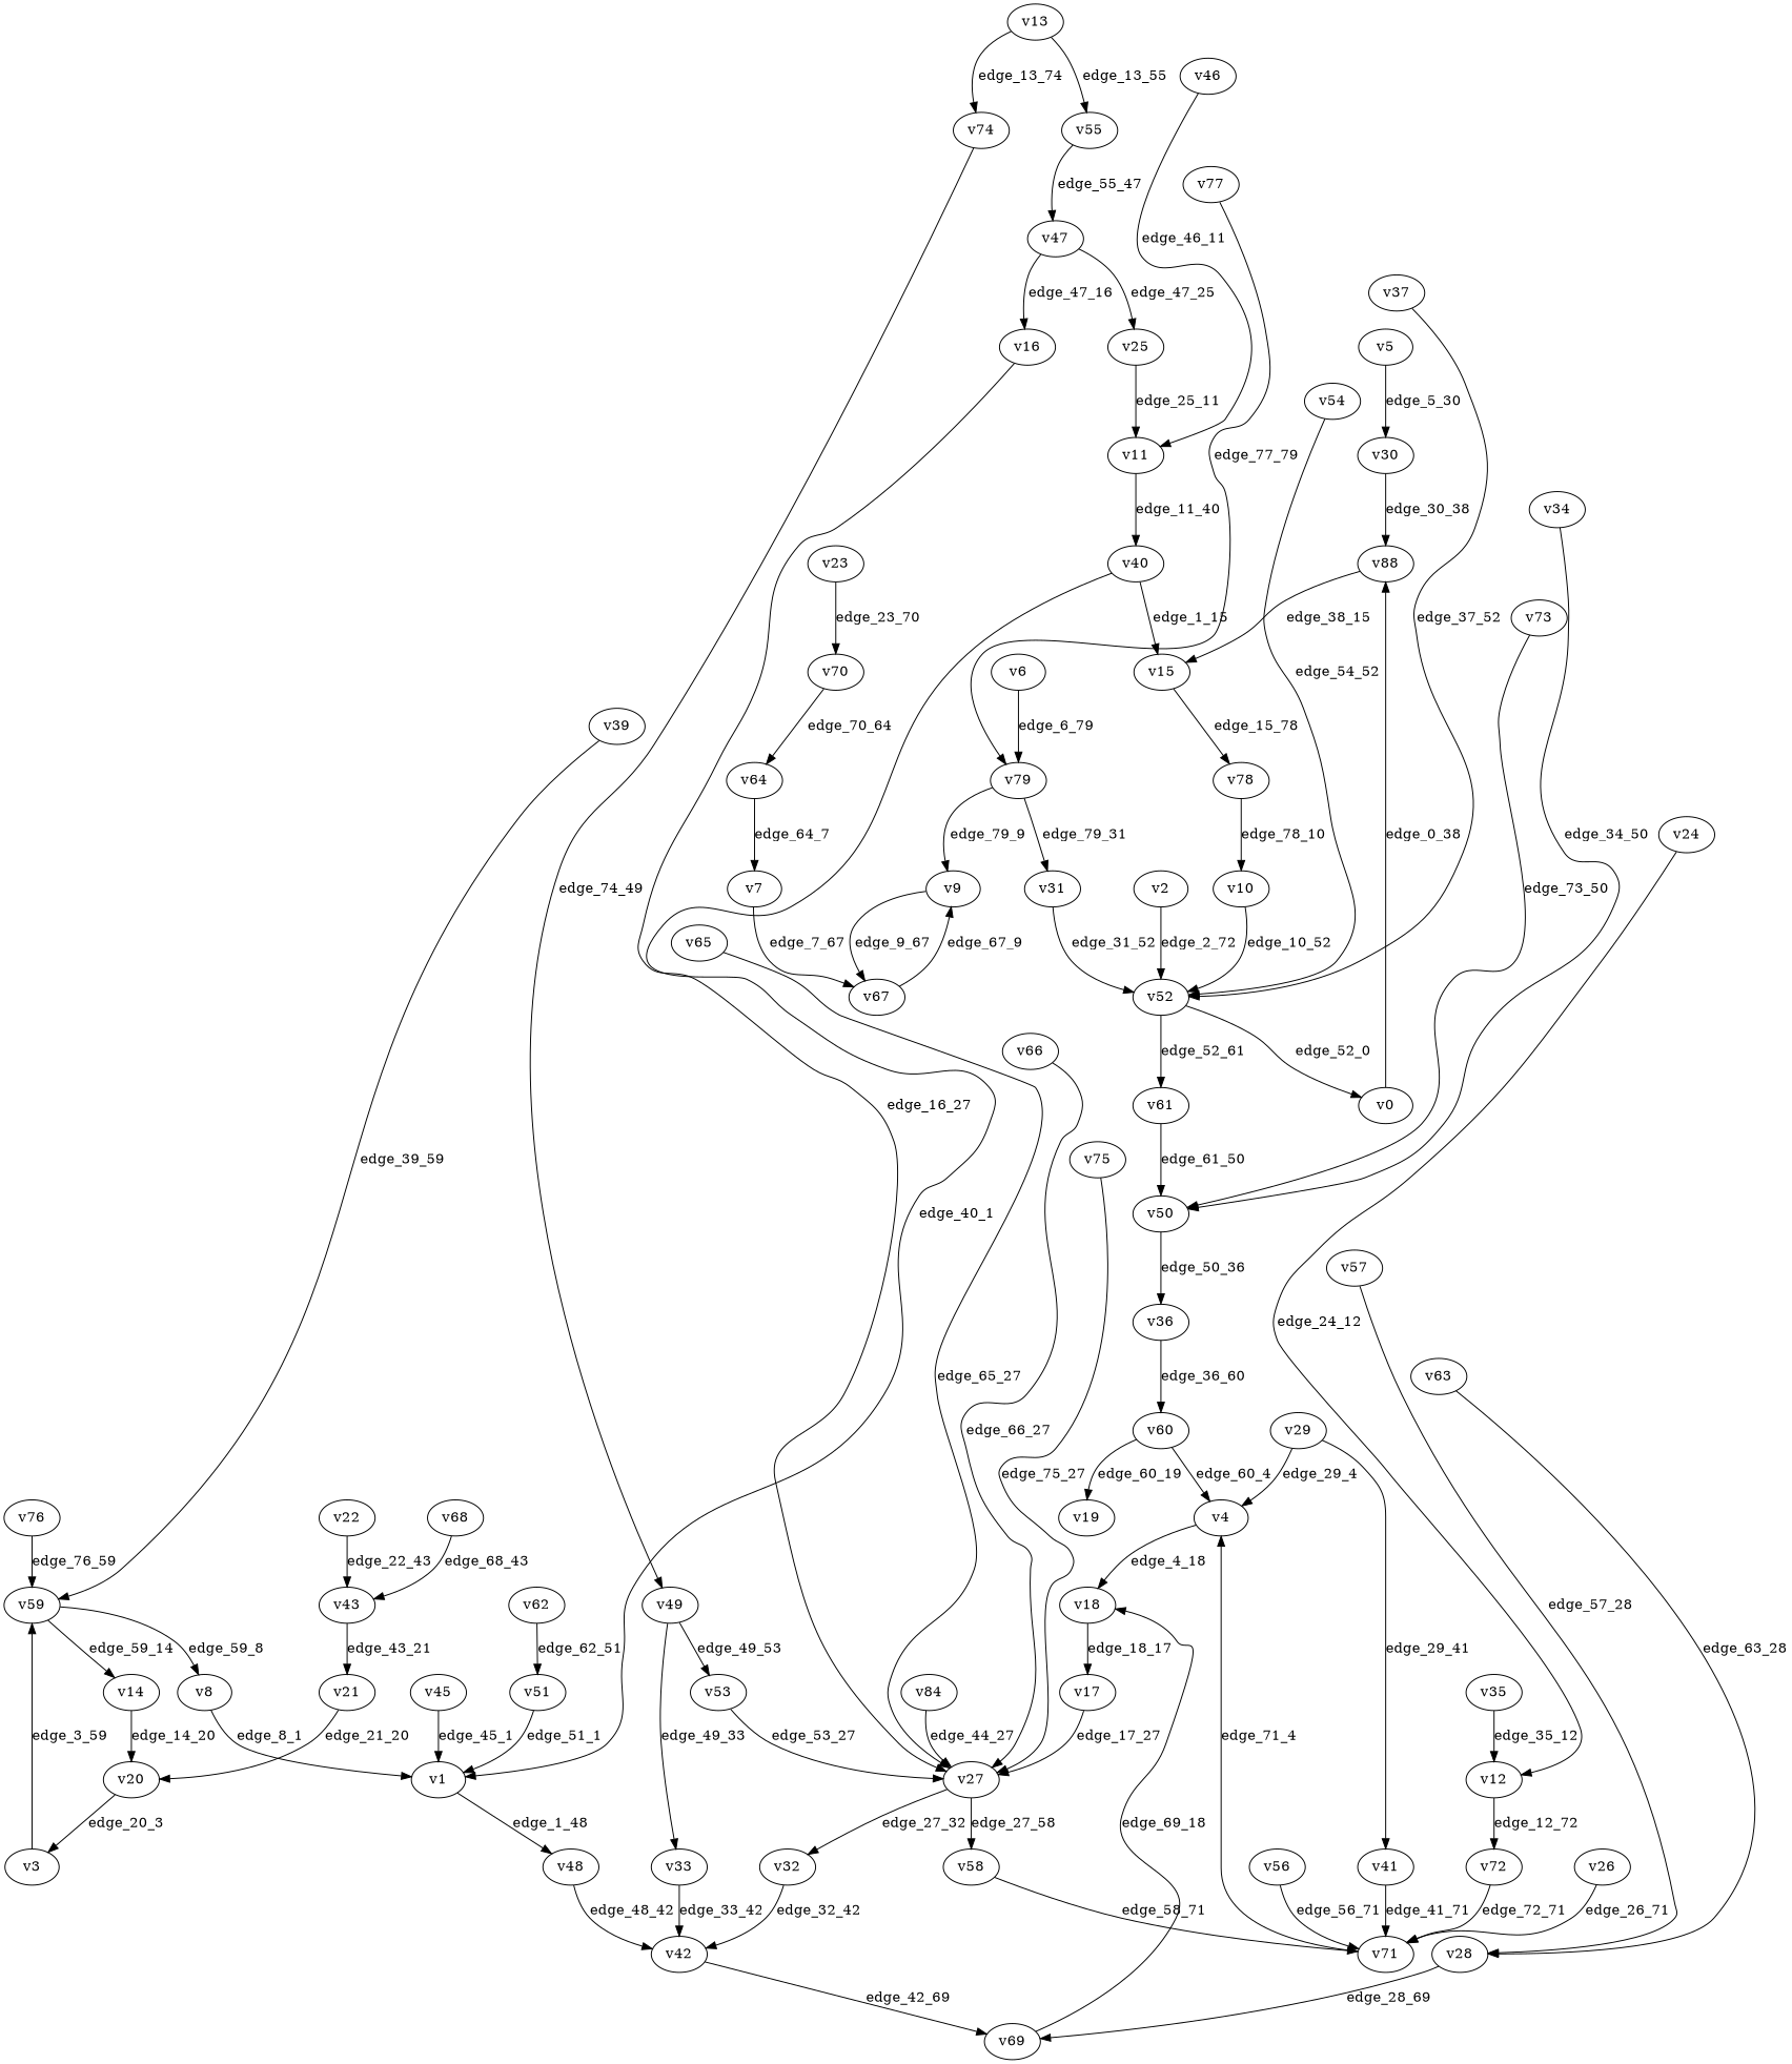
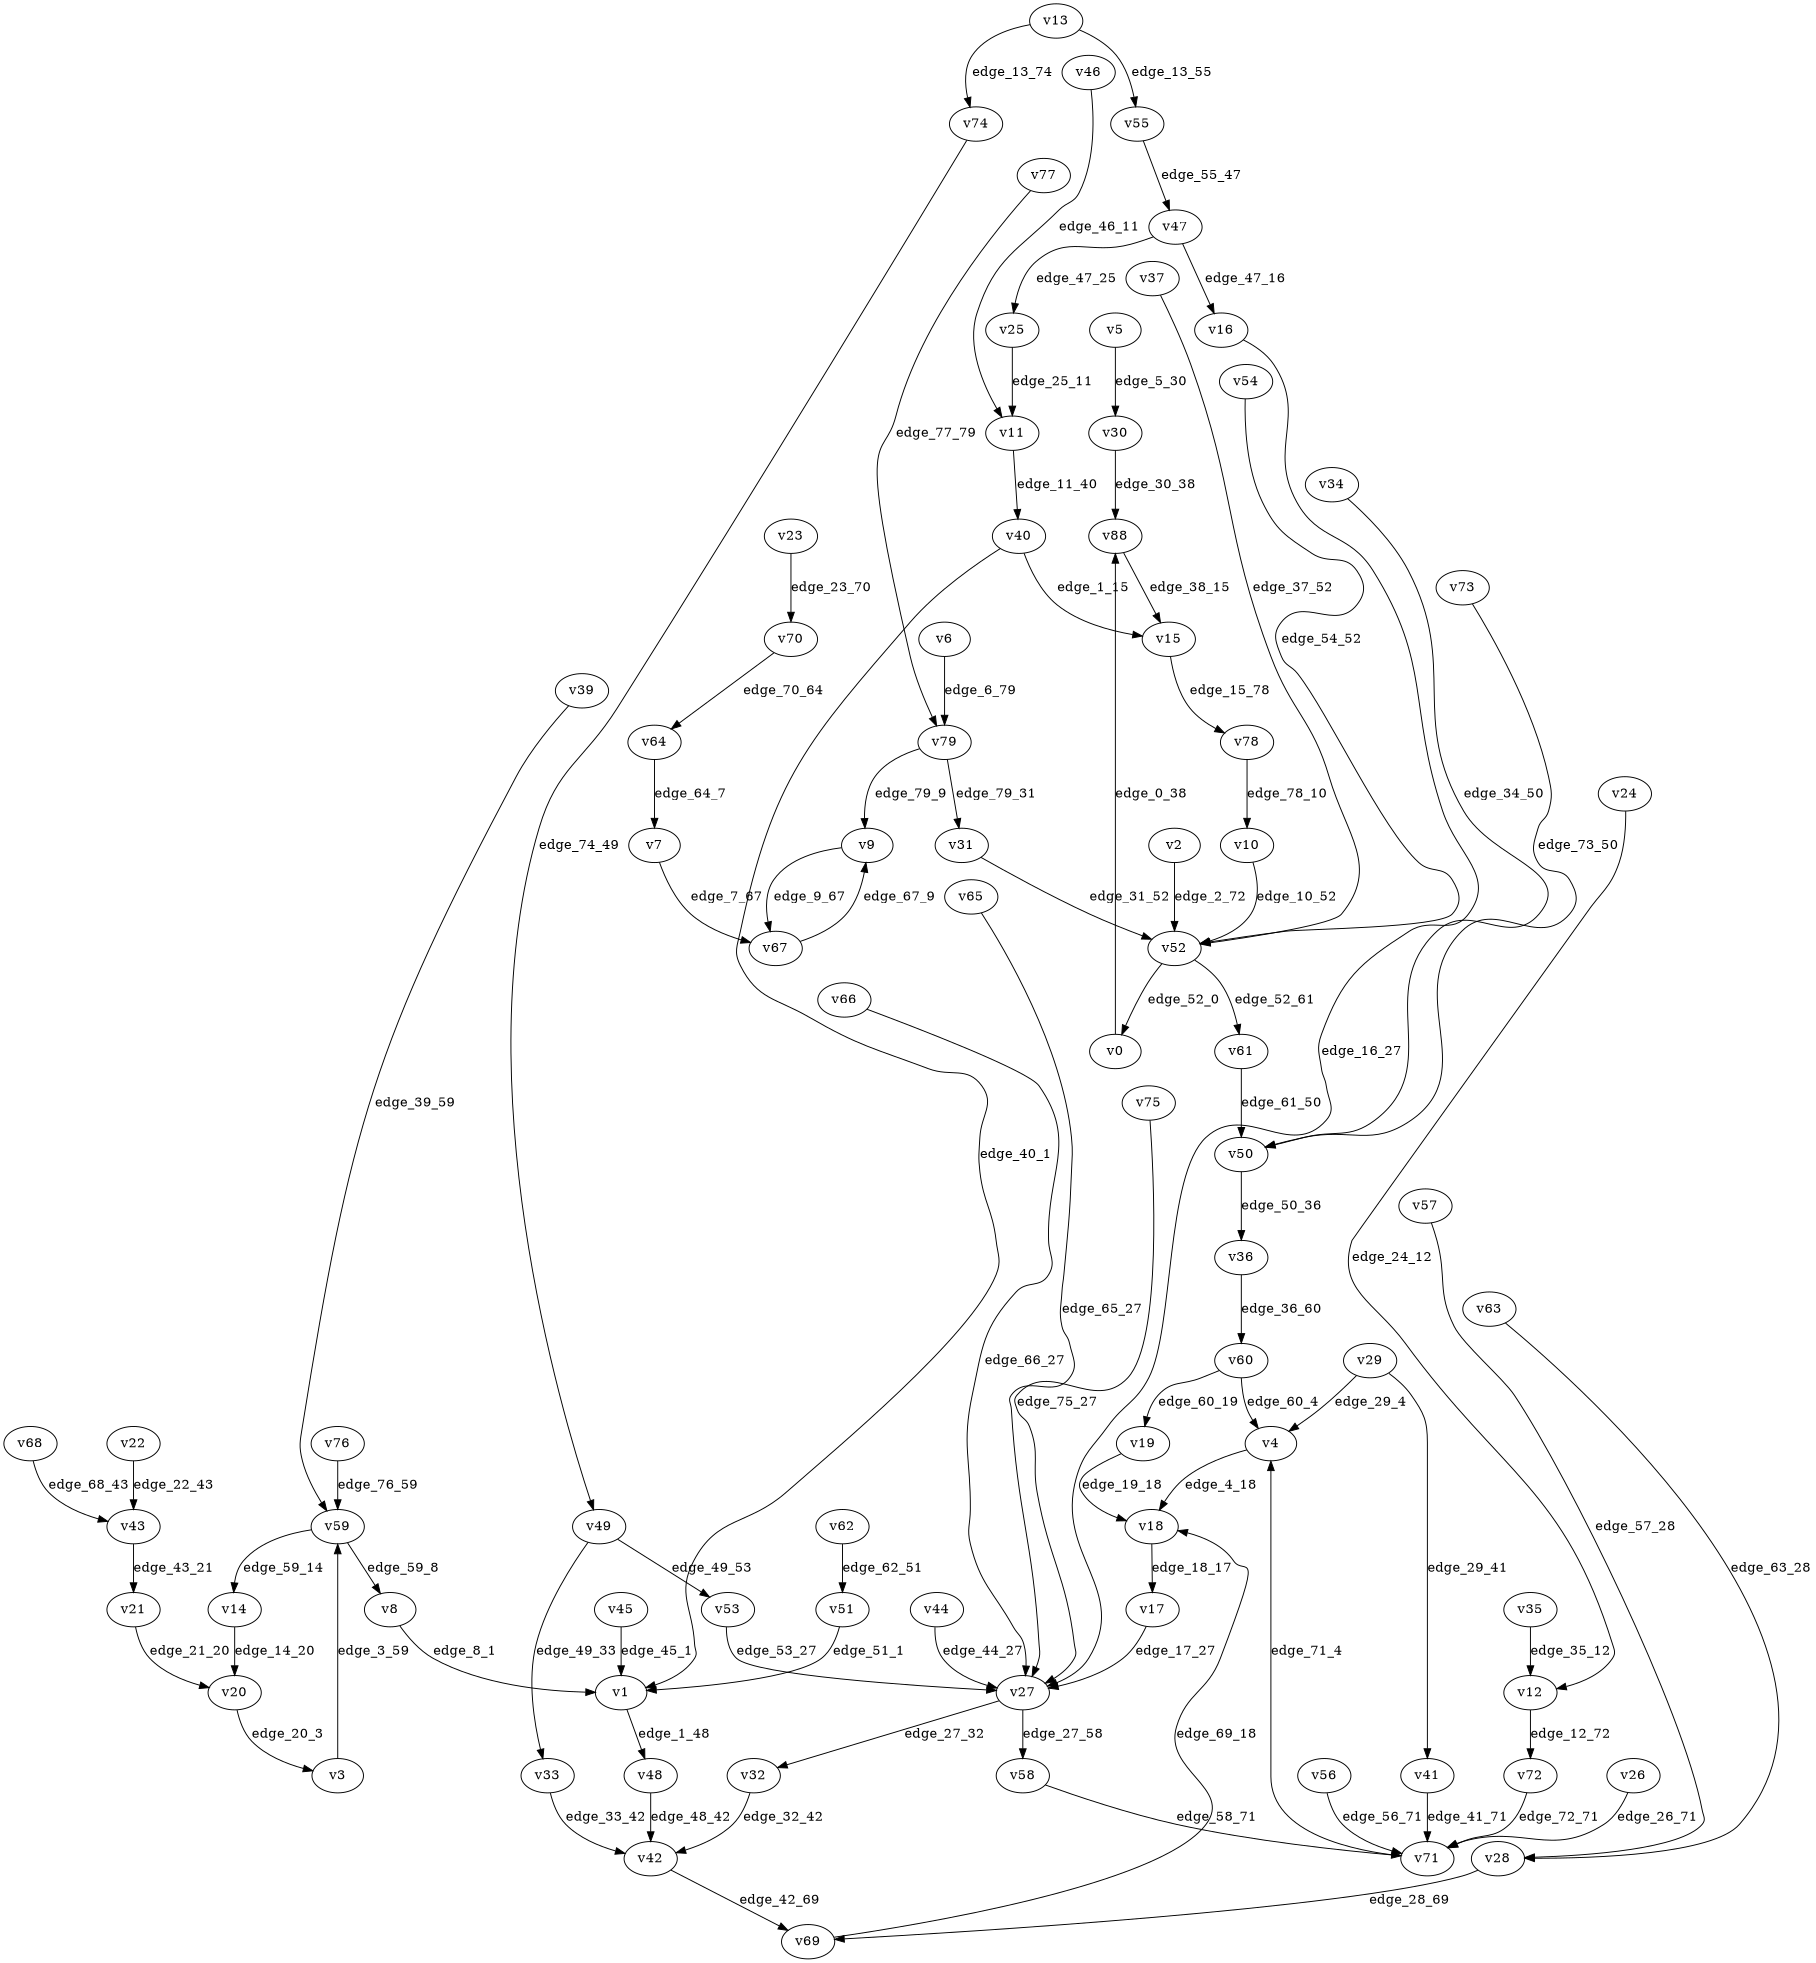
  digraph {
    node [player=0]
    n1 [label=v88 player=-1]
    v0
    v15 [player=1]
    v1 [player=-1]
    v48 [player=1]
    v78 [player=-1]
    v42 [player=-1]
    v52 [player=-1]
    v2
    v61
    v59 [player=-1]
    v3
    v8 [player=1]
    v14 [player=1]
    v18 [player=-1]
    v4
    v17 [player=1]
    v5 [player=-1]
    v30 [player=1]
    v6 [player=1]
    v79 [player=-1]
    v9 [player=1]
    v31
    v67 [player=-1]
    v7
    v10 [player=1]
    v11 [player=-1]
    v40
    v12 [player=-1]
    v72
    v71 [player=-1]
    v13 [player=-1]
    v55 [player=1]
    v74 [player=1]
    v47 [player=-1]
    v49 [player=-1]
    v20 [player=-1]
    v16 [player=1]
    v27 [player=-1]
    v32 [player=1]
    v58
    v19 [player=1]
    v21
    v22 [player=1]
    v43 [player=-1]
    v23 [player=-1]
    v70
    v64 [player=-1]
    v24
    v25 [player=1]
    v26 [player=1]
    v28 [player=-1]
    v69
    v29 [player=-1]
    v41
    v33
    v34 [player=1]
    v50 [player=-1]
    v36 [player=1]
    v35
    v60 [player=-1]
    v37 [player=1]
    v39
-   v44 [player=1 label=v84]
+   v44 [player=1]
    v45
    v46 [player=1]
    v53
    v51 [player=1]
    v54
    v56 [player=1]
    v57
    v62 [player=-1]
    v63
    v65 [player=1]
    v66
    v68
    v73
    v75
    v76 [player=1]
    v77 [player=1]
    n1 -> v15 [label=edge_38_15 probability=1.000000]
    v0 -> n1 [discount=0.804937 label=edge_0_38 weight=5.738754]
    v15 -> v78 [discount=0.717006 label=edge_15_78 weight=-5.199654]
    v1 -> v48 [label=edge_1_48 probability=0.585124]
    v48 -> v42 [discount=0.544219 label=edge_48_42 weight=4.590677]
    v78 -> v10 [label=edge_78_10 probability=1.000000]
    v42 -> v69 [label=edge_42_69 probability=1.000000]
    v52 -> v0 [label=edge_52_0 probability=0.444072]
    v52 -> v61 [label=edge_52_61 probability=0.555928]
    v2 -> v52 [discount=0.689102 label=edge_2_72 weight=3.558587]
    v61 -> v50 [discount=0.571169 label=edge_61_50 weight=8.810591]
    v59 -> v8 [label=edge_59_8 probability=0.436893]
    v59 -> v14 [label=edge_59_14 probability=0.563107]
    v3 -> v59 [discount=0.262564 label=edge_3_59 weight=5.056064]
    v8 -> v1 [discount=0.436813 label=edge_8_1 weight=-0.888945]
    v14 -> v20 [discount=0.384774 label=edge_14_20 weight=7.220564]
    v18 -> v17 [label=edge_18_17 probability=1.000000]
    v4 -> v18 [discount=0.117242 label=edge_4_18 weight=0.451574]
    v17 -> v27 [discount=0.232146 label=edge_17_27 weight=5.173741]
    v5 -> v30 [label=edge_5_30 probability=1.000000]
    v30 -> n1 [discount=0.811813 label=edge_30_38 weight=6.103996]
    v6 -> v79 [discount=0.620829 label=edge_6_79 weight=4.285457]
    v79 -> v9 [label=edge_79_9 probability=0.405963]
    v79 -> v31 [label=edge_79_31 probability=0.594037]
    v9 -> v67 [discount=0.408797 label=edge_9_67 weight=-1.932635]
    v31 -> v52 [discount=0.198204 label=edge_31_52 weight=-4.033524]
    v67 -> v9 [label=edge_67_9 probability=1.000000]
    v7 -> v67 [discount=0.492978 label=edge_7_67 weight=1.731443]
    v10 -> v52 [discount=0.311143 label=edge_10_52 weight=-1.336525]
    v11 -> v40 [label=edge_11_40 probability=1.000000]
    v40 -> v15 [label=edge_1_15 probability=0.414876]
    v40 -> v1 [discount=0.405825 label=edge_40_1 weight=-2.208809]
    v12 -> v72 [label=edge_12_72 probability=1.000000]
    v72 -> v71 [discount=0.346207 label=edge_72_71 weight=8.391823]
    v71 -> v4 [label=edge_71_4 probability=1.000000]
    v13 -> v55 [label=edge_13_55 probability=0.519242]
    v13 -> v74 [label=edge_13_74 probability=0.480758]
    v55 -> v47 [discount=0.845598 label=edge_55_47 weight=-7.265072]
    v74 -> v49 [discount=0.152850 label=edge_74_49 weight=-9.840152]
    v47 -> v16 [label=edge_47_16 probability=0.676551]
    v47 -> v25 [label=edge_47_25 probability=0.323449]
    v49 -> v33 [label=edge_49_33 probability=0.331787]
    v49 -> v53 [label=edge_49_53 probability=0.668213]
    v20 -> v3 [label=edge_20_3 probability=1.000000]
    v16 -> v27 [discount=0.427864 label=edge_16_27 weight=-0.747088]
    v27 -> v32 [label=edge_27_32 probability=0.376183]
    v27 -> v58 [label=edge_27_58 probability=0.623817]
    v32 -> v42 [discount=0.807037 label=edge_32_42 weight=7.093802]
    v58 -> v71 [discount=0.848600 label=edge_58_71 weight=-1.097606]
+   v19 -> v18 [discount=0.559809 label=edge_19_18 weight=-9.590044]
    v21 -> v20 [discount=0.217562 label=edge_21_20 weight=-1.969374]
    v22 -> v43 [discount=0.753816 label=edge_22_43 weight=9.708084]
    v43 -> v21 [label=edge_43_21 probability=1.000000]
    v23 -> v70 [label=edge_23_70 probability=1.000000]
    v70 -> v64 [discount=0.447335 label=edge_70_64 weight=-1.611993]
    v64 -> v7 [label=edge_64_7 probability=1.000000]
    v24 -> v12 [discount=0.871127 label=edge_24_12 weight=-5.353238]
    v25 -> v11 [discount=0.273757 label=edge_25_11 weight=3.019243]
    v26 -> v71 [discount=0.240390 label=edge_26_71 weight=2.280981]
    v28 -> v69 [label=edge_28_69 probability=1.000000]
    v69 -> v18 [discount=0.555137 label=edge_69_18 weight=-8.516390]
    v29 -> v4 [label=edge_29_4 probability=0.338795]
    v29 -> v41 [label=edge_29_41 probability=0.661205]
    v41 -> v71 [discount=0.775171 label=edge_41_71 weight=6.683162]
    v33 -> v42 [discount=0.854942 label=edge_33_42 weight=8.433934]
    v34 -> v50 [discount=0.893290 label=edge_34_50 weight=-2.044272]
    v50 -> v36 [label=edge_50_36 probability=1.000000]
    v36 -> v60 [discount=0.583437 label=edge_36_60 weight=5.402778]
    v35 -> v12 [discount=0.132931 label=edge_35_12 weight=8.461332]
    v60 -> v4 [label=edge_60_4 probability=0.574838]
    v60 -> v19 [label=edge_60_19 probability=0.425162]
    v37 -> v52 [discount=0.555915 label=edge_37_52 weight=-7.081661]
    v39 -> v59 [discount=0.397921 label=edge_39_59 weight=-2.242372]
    v44 -> v27 [discount=0.409341 label=edge_44_27 weight=4.801398]
    v45 -> v1 [discount=0.796454 label=edge_45_1 weight=5.792684]
    v46 -> v11 [discount=0.134267 label=edge_46_11 weight=-3.395308]
    v53 -> v27 [discount=0.731735 label=edge_53_27 weight=-0.952985]
    v51 -> v1 [discount=0.717042 label=edge_51_1 weight=3.006722]
    v54 -> v52 [discount=0.846187 label=edge_54_52 weight=-9.849565]
    v56 -> v71 [discount=0.891086 label=edge_56_71 weight=6.949292]
    v57 -> v28 [discount=0.285267 label=edge_57_28 weight=-1.350039]
    v62 -> v51 [label=edge_62_51 probability=1.000000]
    v63 -> v28 [discount=0.132630 label=edge_63_28 weight=-9.785828]
    v65 -> v27 [discount=0.875800 label=edge_65_27 weight=-0.333065]
    v66 -> v27 [discount=0.317207 label=edge_66_27 weight=-0.336205]
    v68 -> v43 [discount=0.672551 label=edge_68_43 weight=1.725838]
    v73 -> v50 [discount=0.360965 label=edge_73_50 weight=-2.763624]
    v75 -> v27 [discount=0.521875 label=edge_75_27 weight=0.902192]
    v76 -> v59 [discount=0.630018 label=edge_76_59 weight=9.569678]
    v77 -> v79 [discount=0.766846 label=edge_77_79 weight=0.149879]
  }
